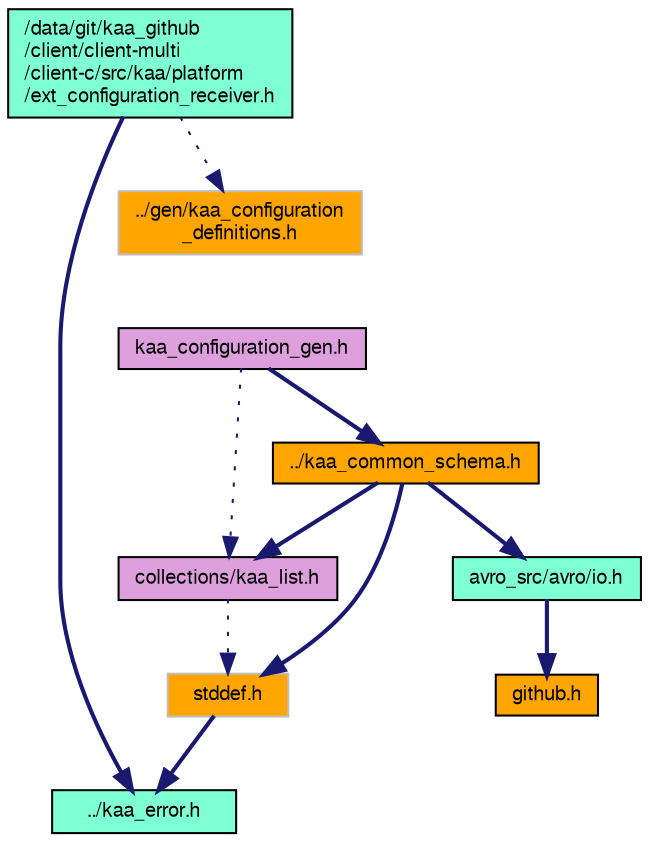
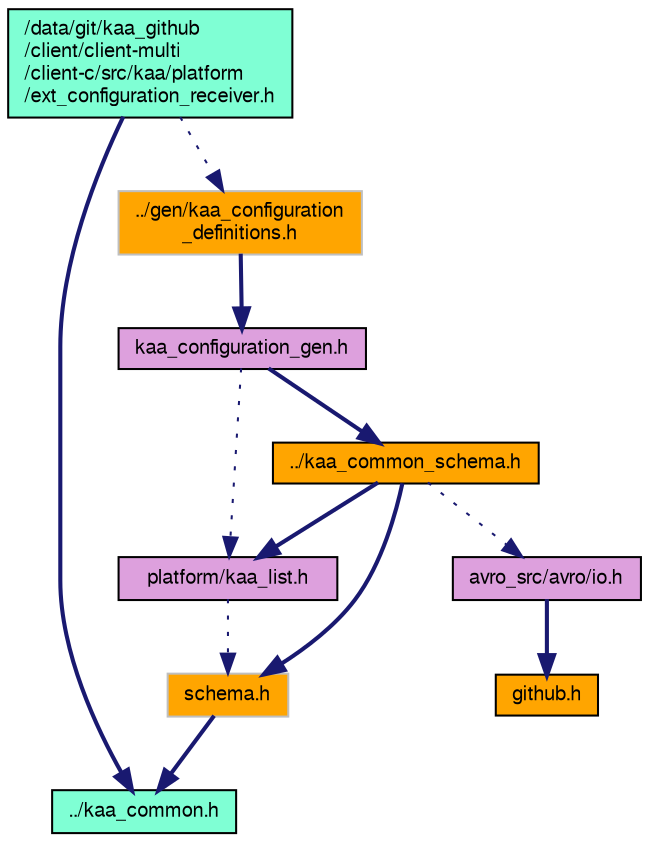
  digraph {
    node [color=black fillcolor=orange fontname=FreeSans fontsize=10 shape=record style=filled]
    edge [color=midnightblue fontname=FreeSans fontsize=10 labelfontname=FreeSans labelfontsize=10 style=bold]
    n1 [fillcolor=aquamarine fontcolor=black height=0.2 label="/data/git/kaa_github\l/client/client-multi\l/client-c/src/kaa/platform\l/ext_configuration_receiver.h" width=0.4]
-   n2 [fillcolor=aquamarine height=0.2 label="../kaa_error.h" width=0.4]
+   n2 [fillcolor=aquamarine height=0.2 label="../kaa_common.h" width=0.4]
    n3 [color=grey75 height=0.2 label="../gen/kaa_configuration\l_definitions.h" width=0.4]
    n4 [fillcolor=plum height=0.2 label="kaa_configuration_gen.h" width=0.4]
    n5 [height=0.2 label="../kaa_common_schema.h" width=0.4]
-   n6 [fillcolor=plum height=0.2 label="collections/kaa_list.h" width=0.4]
-   n7 [color=grey75 height=0.2 label="stddef.h" width=0.4]
-   n8 [fillcolor=aquamarine height=0.2 label="avro_src/avro/io.h" width=0.4]
+   n6 [fillcolor=plum height=0.2 label="platform/kaa_list.h" width=0.4]
+   n7 [color=grey75 height=0.2 label="schema.h" width=0.4]
+   n8 [fillcolor=plum height=0.2 label="avro_src/avro/io.h" width=0.4]
    n9 [height=0.2 label="github.h" width=0.4]
    n1 -> n2
    n1 -> n3 [style=dotted]
+   n3 -> n4
    n4 -> n5
    n4 -> n6 [style=dotted]
    n5 -> n6
    n5 -> n7
-   n5 -> n8
+   n5 -> n8 [style=dotted]
    n6 -> n7 [style=dotted]
    n7 -> n2
    n8 -> n9
  }
